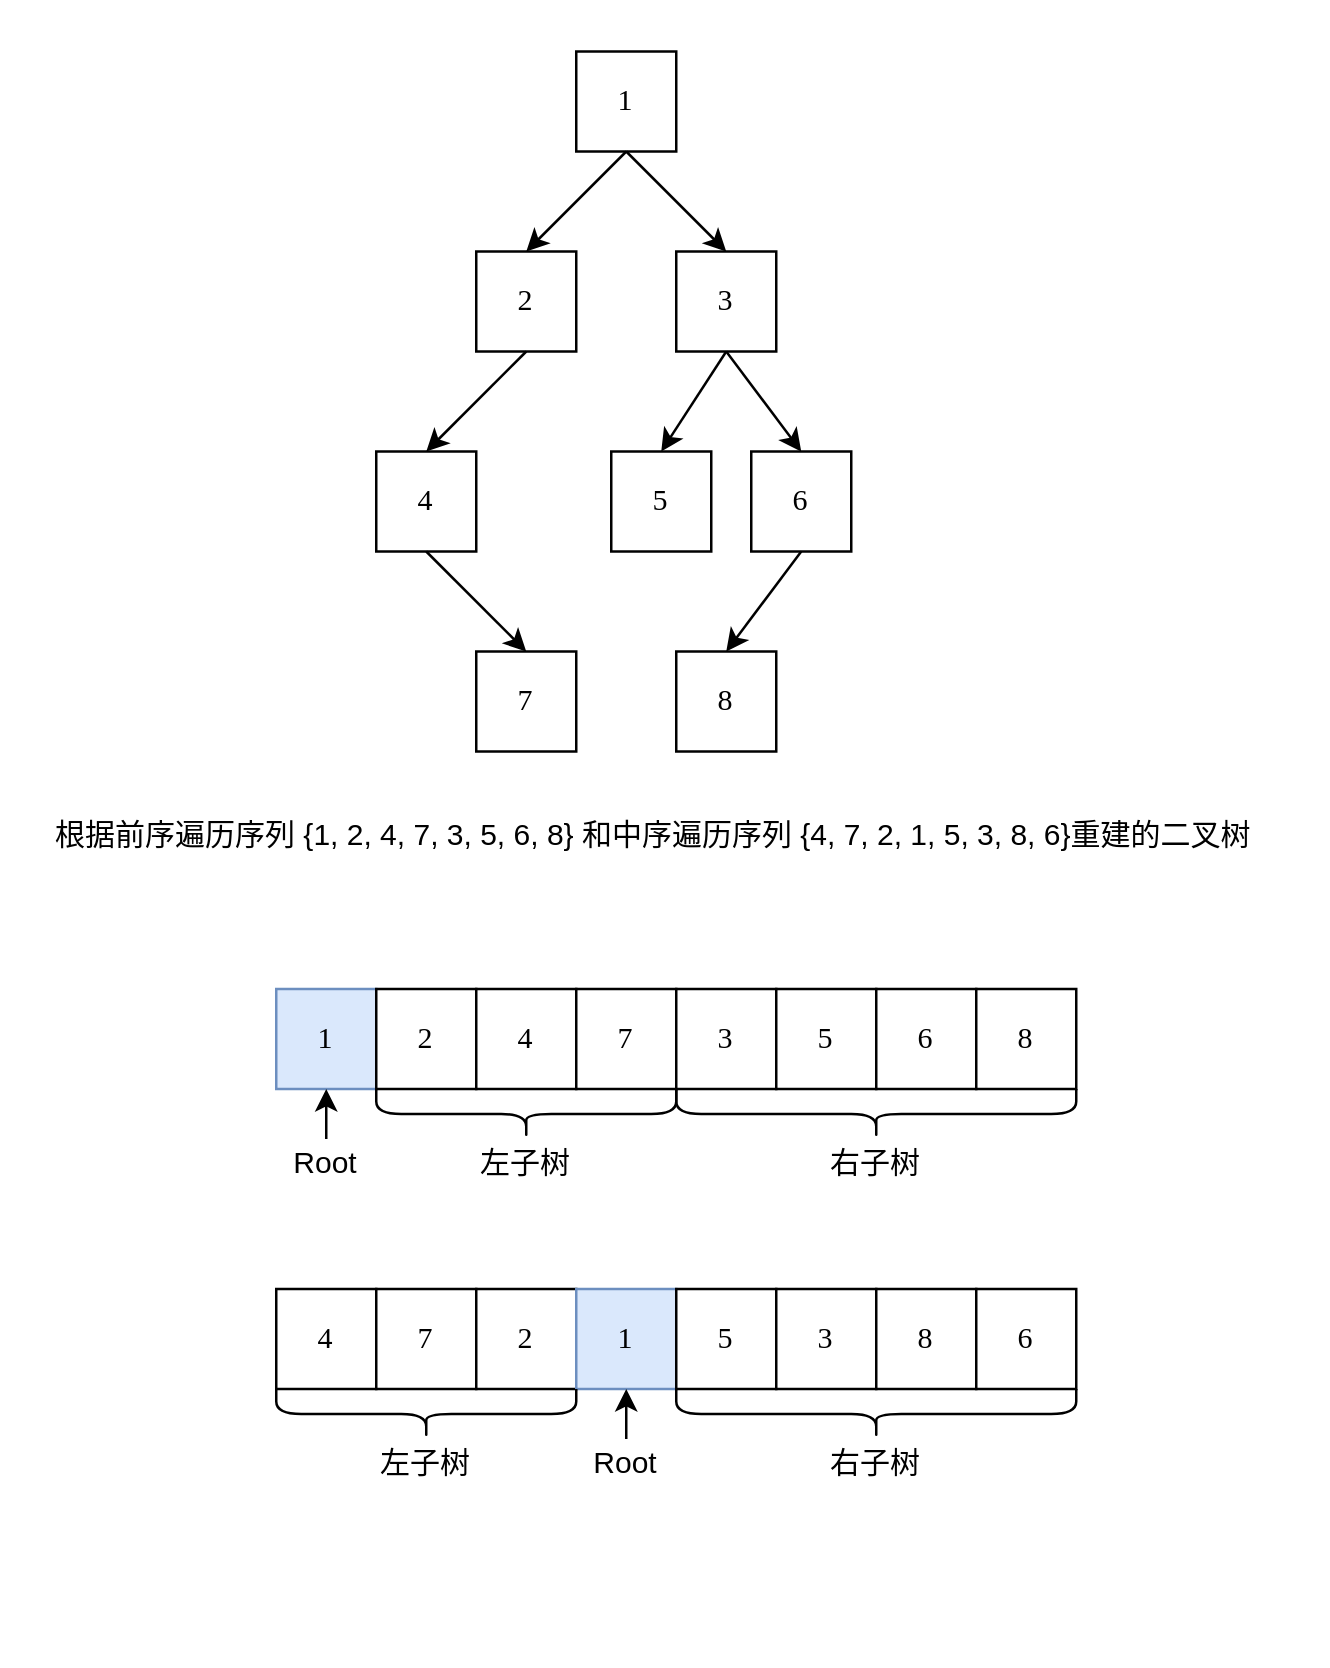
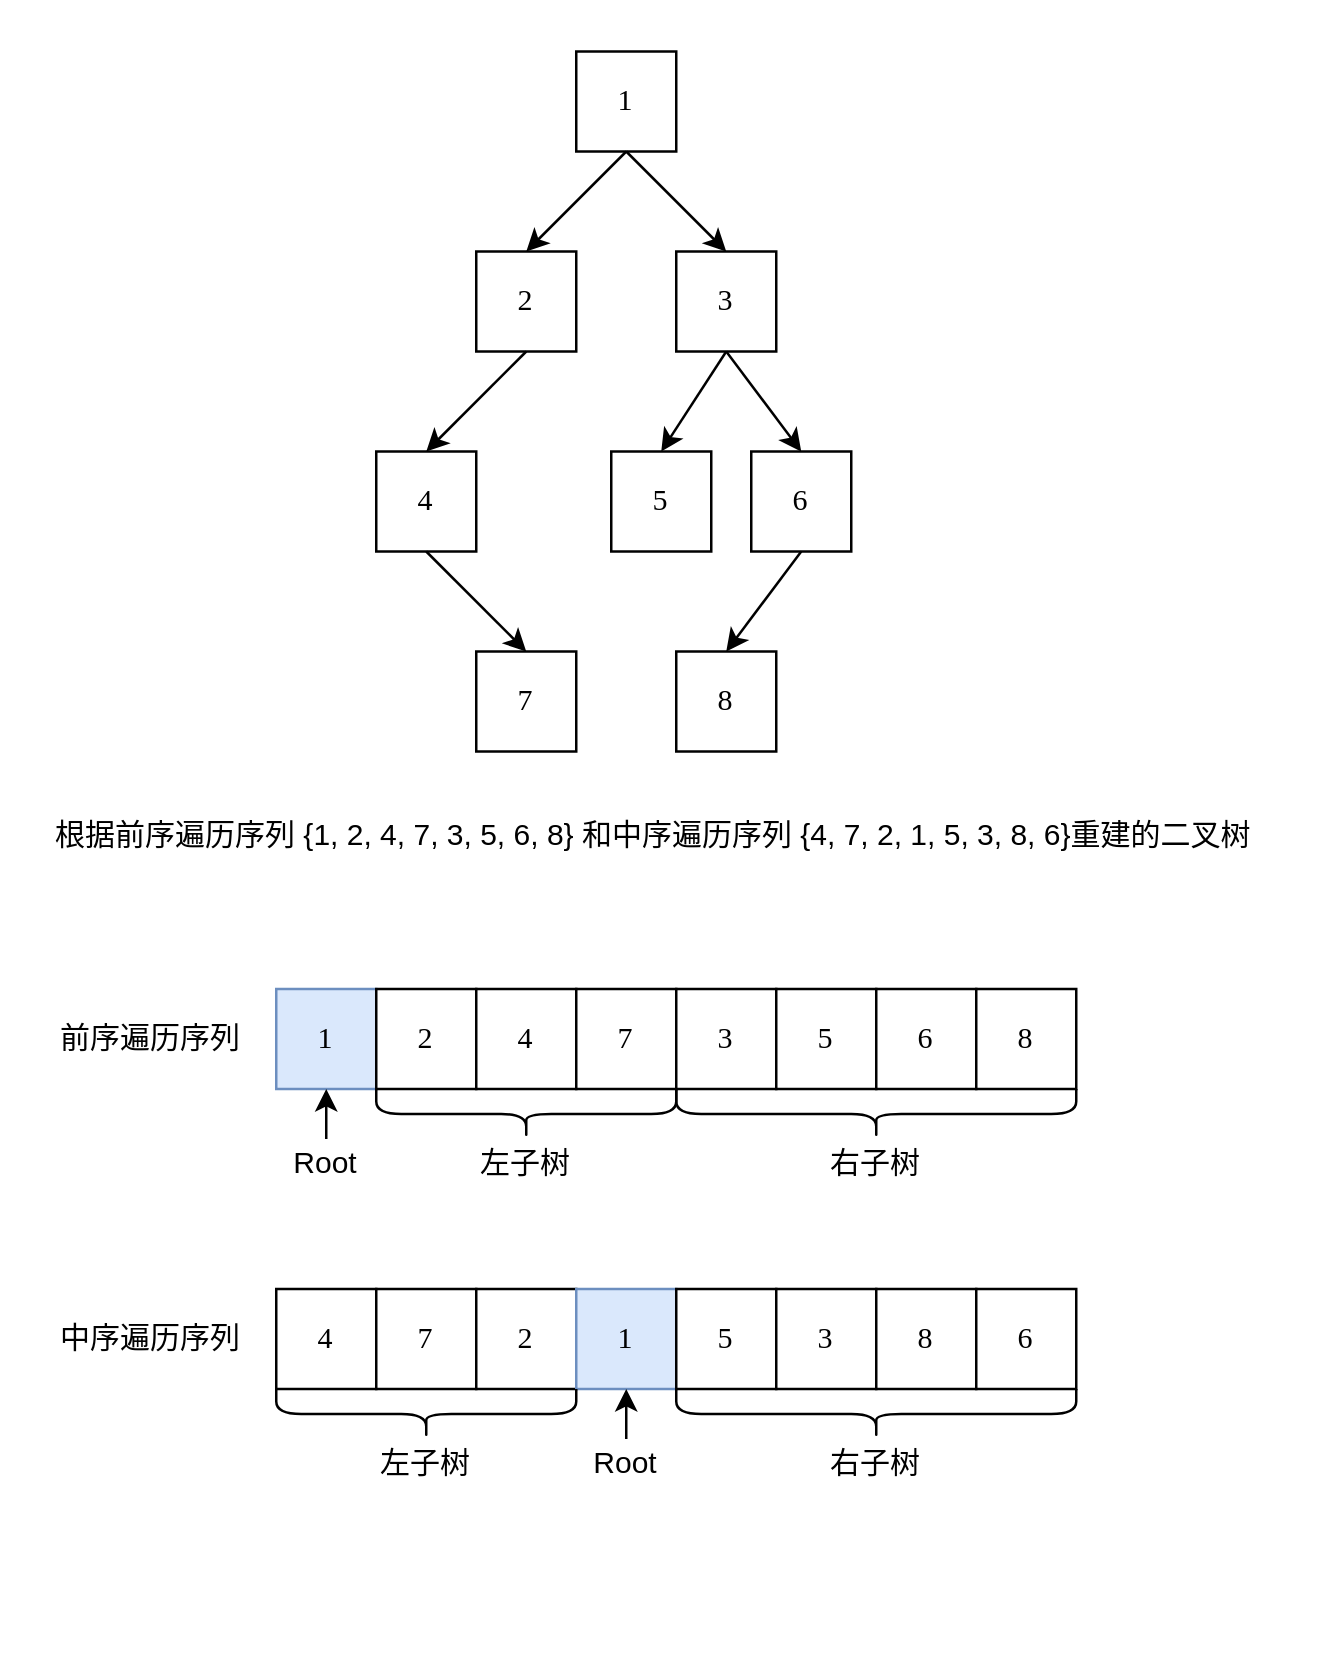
  <mxCell id="0" />
  <mxCell id="1" parent="0" />
  <mxCell id="2" value="" style="group" vertex="1" connectable="0" parent="1"><mxGeometry x="150" y="20" width="190" height="280" as="geometry" /></mxCell>
  <mxCell id="3" value="&lt;font face=&quot;Lucida Console&quot;&gt;1&lt;/font&gt;" style="rounded=0;whiteSpace=wrap;html=1;" vertex="1" parent="2"><mxGeometry x="80" width="40" height="40" as="geometry" /></mxCell>
  <mxCell id="4" value="&lt;font face=&quot;Lucida Console&quot;&gt;2&lt;/font&gt;" style="rounded=0;whiteSpace=wrap;html=1;" vertex="1" parent="2"><mxGeometry x="40" y="80" width="40" height="40" as="geometry" /></mxCell>
  <mxCell id="5" style="rounded=0;orthogonalLoop=1;jettySize=auto;html=1;exitX=0.5;exitY=1;exitDx=0;exitDy=0;entryX=0.5;entryY=0;entryDx=0;entryDy=0;" edge="1" parent="2" source="3" target="4"><mxGeometry relative="1" as="geometry" /></mxCell>
  <mxCell id="6" value="&lt;font face=&quot;Lucida Console&quot;&gt;3&lt;/font&gt;" style="rounded=0;whiteSpace=wrap;html=1;" vertex="1" parent="2"><mxGeometry x="120" y="80" width="40" height="40" as="geometry" /></mxCell>
  <mxCell id="7" style="edgeStyle=none;rounded=0;orthogonalLoop=1;jettySize=auto;html=1;exitX=0.5;exitY=1;exitDx=0;exitDy=0;entryX=0.5;entryY=0;entryDx=0;entryDy=0;" edge="1" parent="2" source="3" target="6"><mxGeometry relative="1" as="geometry" /></mxCell>
  <mxCell id="8" value="&lt;font face=&quot;Lucida Console&quot;&gt;4&lt;/font&gt;" style="rounded=0;whiteSpace=wrap;html=1;" vertex="1" parent="2"><mxGeometry y="160" width="40" height="40" as="geometry" /></mxCell>
  <mxCell id="9" style="edgeStyle=none;rounded=0;orthogonalLoop=1;jettySize=auto;html=1;exitX=0.5;exitY=1;exitDx=0;exitDy=0;entryX=0.5;entryY=0;entryDx=0;entryDy=0;" edge="1" parent="2" source="4" target="8"><mxGeometry relative="1" as="geometry" /></mxCell>
  <mxCell id="10" value="&lt;font face=&quot;Lucida Console&quot;&gt;5&lt;/font&gt;" style="rounded=0;whiteSpace=wrap;html=1;" vertex="1" parent="2"><mxGeometry x="94" y="160" width="40" height="40" as="geometry" /></mxCell>
  <mxCell id="11" style="edgeStyle=none;rounded=0;orthogonalLoop=1;jettySize=auto;html=1;exitX=0.5;exitY=1;exitDx=0;exitDy=0;entryX=0.5;entryY=0;entryDx=0;entryDy=0;" edge="1" parent="2" source="6" target="10"><mxGeometry relative="1" as="geometry" /></mxCell>
  <mxCell id="12" value="&lt;font face=&quot;Lucida Console&quot;&gt;7&lt;/font&gt;" style="rounded=0;whiteSpace=wrap;html=1;" vertex="1" parent="2"><mxGeometry x="40" y="240" width="40" height="40" as="geometry" /></mxCell>
  <mxCell id="13" style="edgeStyle=none;rounded=0;orthogonalLoop=1;jettySize=auto;html=1;exitX=0.5;exitY=1;exitDx=0;exitDy=0;entryX=0.5;entryY=0;entryDx=0;entryDy=0;" edge="1" parent="2" source="8" target="12"><mxGeometry relative="1" as="geometry" /></mxCell>
  <mxCell id="14" value="&lt;font face=&quot;Lucida Console&quot;&gt;6&lt;/font&gt;" style="rounded=0;whiteSpace=wrap;html=1;" vertex="1" parent="2"><mxGeometry x="150" y="160" width="40" height="40" as="geometry" /></mxCell>
  <mxCell id="15" style="edgeStyle=none;rounded=0;orthogonalLoop=1;jettySize=auto;html=1;exitX=0.5;exitY=1;exitDx=0;exitDy=0;entryX=0.5;entryY=0;entryDx=0;entryDy=0;" edge="1" parent="2" source="6" target="14"><mxGeometry relative="1" as="geometry" /></mxCell>
  <mxCell id="16" value="&lt;font face=&quot;Lucida Console&quot;&gt;8&lt;/font&gt;" style="rounded=0;whiteSpace=wrap;html=1;" vertex="1" parent="2"><mxGeometry x="120" y="240" width="40" height="40" as="geometry" /></mxCell>
  <mxCell id="17" style="edgeStyle=none;rounded=0;orthogonalLoop=1;jettySize=auto;html=1;exitX=0.5;exitY=1;exitDx=0;exitDy=0;entryX=0.5;entryY=0;entryDx=0;entryDy=0;" edge="1" parent="2" source="14" target="16"><mxGeometry relative="1" as="geometry" /></mxCell>
  <mxCell id="18" value="" style="group" vertex="1" connectable="0" parent="1"><mxGeometry x="110" y="395" width="320" height="40" as="geometry" /></mxCell>
  <mxCell id="19" value="&lt;font face=&quot;Lucida Console&quot;&gt;1&lt;/font&gt;" style="rounded=0;whiteSpace=wrap;html=1;fillColor=#dae8fc;strokeColor=#6c8ebf;" vertex="1" parent="18"><mxGeometry width="40" height="40" as="geometry" /></mxCell>
  <mxCell id="20" value="&lt;font face=&quot;Lucida Console&quot;&gt;2&lt;/font&gt;" style="rounded=0;whiteSpace=wrap;html=1;" vertex="1" parent="18"><mxGeometry x="40" width="40" height="40" as="geometry" /></mxCell>
  <mxCell id="21" value="&lt;font face=&quot;Lucida Console&quot;&gt;4&lt;/font&gt;" style="rounded=0;whiteSpace=wrap;html=1;" vertex="1" parent="18"><mxGeometry x="80" width="40" height="40" as="geometry" /></mxCell>
  <mxCell id="22" value="&lt;font face=&quot;Lucida Console&quot;&gt;7&lt;/font&gt;" style="rounded=0;whiteSpace=wrap;html=1;" vertex="1" parent="18"><mxGeometry x="120" width="40" height="40" as="geometry" /></mxCell>
  <mxCell id="23" value="&lt;font face=&quot;Lucida Console&quot;&gt;3&lt;/font&gt;" style="rounded=0;whiteSpace=wrap;html=1;" vertex="1" parent="18"><mxGeometry x="160" width="40" height="40" as="geometry" /></mxCell>
  <mxCell id="24" value="&lt;font face=&quot;Lucida Console&quot;&gt;5&lt;/font&gt;" style="rounded=0;whiteSpace=wrap;html=1;" vertex="1" parent="18"><mxGeometry x="200" width="40" height="40" as="geometry" /></mxCell>
  <mxCell id="25" value="&lt;font face=&quot;Lucida Console&quot;&gt;6&lt;/font&gt;" style="rounded=0;whiteSpace=wrap;html=1;" vertex="1" parent="18"><mxGeometry x="240" width="40" height="40" as="geometry" /></mxCell>
  <mxCell id="26" value="&lt;font face=&quot;Lucida Console&quot;&gt;8&lt;/font&gt;" style="rounded=0;whiteSpace=wrap;html=1;" vertex="1" parent="18"><mxGeometry x="280" width="40" height="40" as="geometry" /></mxCell>
  <mxCell id="27" value="" style="group" vertex="1" connectable="0" parent="1"><mxGeometry x="110" y="515" width="320" height="40" as="geometry" /></mxCell>
  <mxCell id="28" value="&lt;font face=&quot;Lucida Console&quot;&gt;4&lt;/font&gt;" style="rounded=0;whiteSpace=wrap;html=1;" vertex="1" parent="27"><mxGeometry width="40" height="40" as="geometry" /></mxCell>
  <mxCell id="29" value="&lt;font face=&quot;Lucida Console&quot;&gt;7&lt;/font&gt;" style="rounded=0;whiteSpace=wrap;html=1;" vertex="1" parent="27"><mxGeometry x="40" width="40" height="40" as="geometry" /></mxCell>
  <mxCell id="30" value="&lt;font face=&quot;Lucida Console&quot;&gt;2&lt;/font&gt;" style="rounded=0;whiteSpace=wrap;html=1;" vertex="1" parent="27"><mxGeometry x="80" width="40" height="40" as="geometry" /></mxCell>
  <mxCell id="31" value="&lt;font face=&quot;Lucida Console&quot;&gt;1&lt;/font&gt;" style="rounded=0;whiteSpace=wrap;html=1;fillColor=#dae8fc;strokeColor=#6c8ebf;" vertex="1" parent="27"><mxGeometry x="120" width="40" height="40" as="geometry" /></mxCell>
  <mxCell id="32" value="&lt;font face=&quot;Lucida Console&quot;&gt;5&lt;/font&gt;" style="rounded=0;whiteSpace=wrap;html=1;" vertex="1" parent="27"><mxGeometry x="160" width="40" height="40" as="geometry" /></mxCell>
  <mxCell id="33" value="&lt;font face=&quot;Lucida Console&quot;&gt;3&lt;/font&gt;" style="rounded=0;whiteSpace=wrap;html=1;" vertex="1" parent="27"><mxGeometry x="200" width="40" height="40" as="geometry" /></mxCell>
  <mxCell id="34" value="&lt;font face=&quot;Lucida Console&quot;&gt;8&lt;/font&gt;" style="rounded=0;whiteSpace=wrap;html=1;" vertex="1" parent="27"><mxGeometry x="240" width="40" height="40" as="geometry" /></mxCell>
  <mxCell id="35" value="&lt;font face=&quot;Lucida Console&quot;&gt;6&lt;/font&gt;" style="rounded=0;whiteSpace=wrap;html=1;" vertex="1" parent="27"><mxGeometry x="280" width="40" height="40" as="geometry" /></mxCell>
  <mxCell id="36" style="edgeStyle=none;rounded=0;orthogonalLoop=1;jettySize=auto;html=1;exitX=0.5;exitY=0;exitDx=0;exitDy=0;entryX=0.5;entryY=1;entryDx=0;entryDy=0;" edge="1" parent="1" source="37" target="19"><mxGeometry relative="1" as="geometry" /></mxCell>
  <mxCell id="37" value="Root" style="text;html=1;strokeColor=none;fillColor=none;align=center;verticalAlign=middle;whiteSpace=wrap;rounded=0;" vertex="1" parent="1"><mxGeometry x="110" y="455" width="40" height="20" as="geometry" /></mxCell>
  <mxCell id="38" style="edgeStyle=none;rounded=0;orthogonalLoop=1;jettySize=auto;html=1;exitX=0.5;exitY=0;exitDx=0;exitDy=0;entryX=0.5;entryY=1;entryDx=0;entryDy=0;" edge="1" parent="1" source="39" target="31"><mxGeometry relative="1" as="geometry" /></mxCell>
  <mxCell id="39" value="Root" style="text;html=1;strokeColor=none;fillColor=none;align=center;verticalAlign=middle;whiteSpace=wrap;rounded=0;" vertex="1" parent="1"><mxGeometry x="230" y="575" width="40" height="20" as="geometry" /></mxCell>
  <mxCell id="40" value="" style="shape=curlyBracket;whiteSpace=wrap;html=1;rounded=1;rotation=-90;" vertex="1" parent="1"><mxGeometry x="200" y="385" width="20" height="120" as="geometry" /></mxCell>
  <mxCell id="41" value="左子树" style="text;html=1;strokeColor=none;fillColor=none;align=center;verticalAlign=middle;whiteSpace=wrap;rounded=0;" vertex="1" parent="1"><mxGeometry x="190" y="455" width="40" height="20" as="geometry" /></mxCell>
  <mxCell id="42" value="" style="shape=curlyBracket;whiteSpace=wrap;html=1;rounded=1;rotation=-90;" vertex="1" parent="1"><mxGeometry x="340" y="365" width="20" height="160" as="geometry" /></mxCell>
  <mxCell id="43" value="右子树" style="text;html=1;strokeColor=none;fillColor=none;align=center;verticalAlign=middle;whiteSpace=wrap;rounded=0;" vertex="1" parent="1"><mxGeometry x="330" y="455" width="40" height="20" as="geometry" /></mxCell>
  <mxCell id="44" value="" style="shape=curlyBracket;whiteSpace=wrap;html=1;rounded=1;rotation=-90;" vertex="1" parent="1"><mxGeometry x="160" y="505" width="20" height="120" as="geometry" /></mxCell>
  <mxCell id="45" value="左子树" style="text;html=1;strokeColor=none;fillColor=none;align=center;verticalAlign=middle;whiteSpace=wrap;rounded=0;" vertex="1" parent="1"><mxGeometry x="150" y="575" width="40" height="20" as="geometry" /></mxCell>
  <mxCell id="46" value="" style="shape=curlyBracket;whiteSpace=wrap;html=1;rounded=1;rotation=-90;" vertex="1" parent="1"><mxGeometry x="340" y="485" width="20" height="160" as="geometry" /></mxCell>
  <mxCell id="47" value="右子树" style="text;html=1;strokeColor=none;fillColor=none;align=center;verticalAlign=middle;whiteSpace=wrap;rounded=0;" vertex="1" parent="1"><mxGeometry x="330" y="575" width="40" height="20" as="geometry" /></mxCell>
  <mxCell id="48" value="&lt;span class=&quot;fontstyle0&quot;&gt;根据前序遍历序列&amp;nbsp;&lt;/span&gt;&lt;span class=&quot;fontstyle1&quot;&gt;{1, 2, 4, 7, 3, 5, 6,&amp;nbsp;&lt;/span&gt;&lt;span class=&quot;fontstyle1&quot;&gt;8}&amp;nbsp;&lt;/span&gt;&lt;span class=&quot;fontstyle0&quot;&gt;和中序遍历序列&amp;nbsp;&lt;/span&gt;&lt;span class=&quot;fontstyle1&quot;&gt;{4, 7, 2, 1, 5, 3, 8, 6}&lt;/span&gt;&lt;span class=&quot;fontstyle0&quot;&gt;重建的二叉树&lt;/span&gt; &lt;br&gt;" style="text;whiteSpace=wrap;html=1;" vertex="1" parent="1"><mxGeometry x="20" y="320" width="490" height="60" as="geometry" /></mxCell>
+ <mxCell id="49" value="前序遍历序列" style="text;html=1;strokeColor=none;fillColor=none;align=center;verticalAlign=middle;whiteSpace=wrap;rounded=0;" vertex="1" parent="1"><mxGeometry x="20" y="405" width="80" height="20" as="geometry" /></mxCell>
+ <mxCell id="50" value="中序遍历序列" style="text;html=1;strokeColor=none;fillColor=none;align=center;verticalAlign=middle;whiteSpace=wrap;rounded=0;" vertex="1" parent="1"><mxGeometry x="20" y="525" width="80" height="20" as="geometry" /></mxCell>
